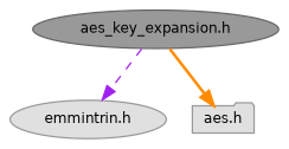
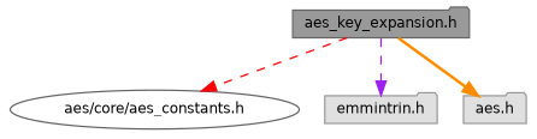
  digraph {
    node [color=grey60 fillcolor="#E0E0E0" fontname=Helvetica fontsize=10 shape=ellipse style=filled]
    edge [fontname=Helvetica fontsize=10 labelfontname=Helvetica labelfontsize=10 style=dashed]
-   n1 [color=gray40 fillcolor=grey60 fontcolor=black height=0.2 label="aes_key_expansion.h" width=0.4]
-   n3 [height=0.2 label="emmintrin.h" width=0.4]
+   n1 [color=gray40 fillcolor=grey60 fontcolor=black height=0.2 label="aes_key_expansion.h" shape=folder width=0.4]
+   n2 [color=grey40 fillcolor=white height=0.2 label="aes/core/aes_constants.h" width=0.4]
+   n3 [height=0.2 label="emmintrin.h" shape=folder width=0.4]
    n4 [height=0.2 label="aes.h" shape=folder width=0.4]
+   n1 -> n2 [color=red]
    n1 -> n3 [color=purple]
    n1 -> n4 [color=darkorange style=bold]
  }
